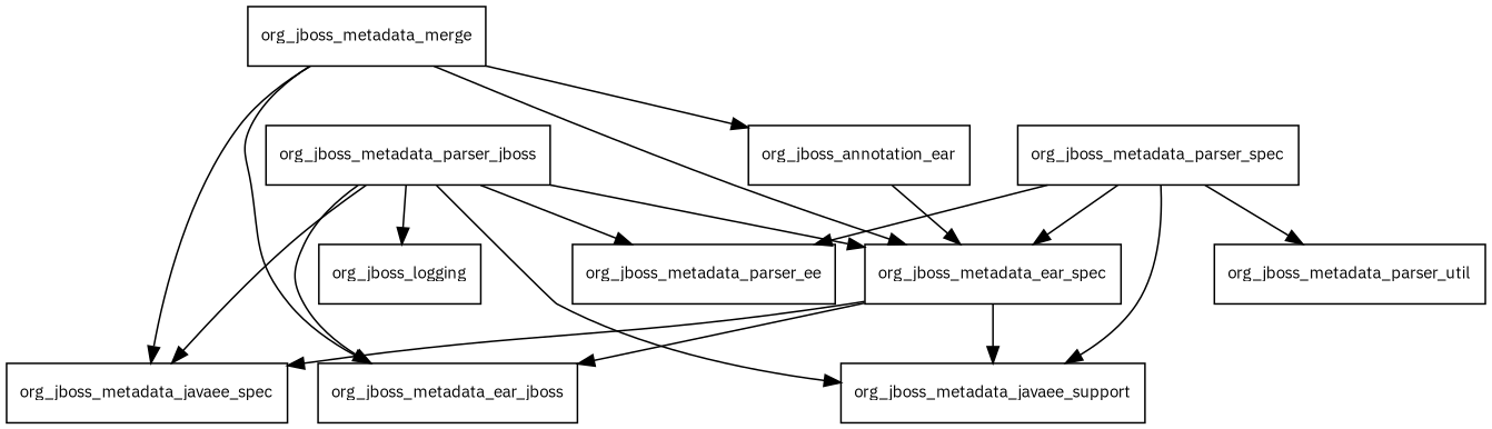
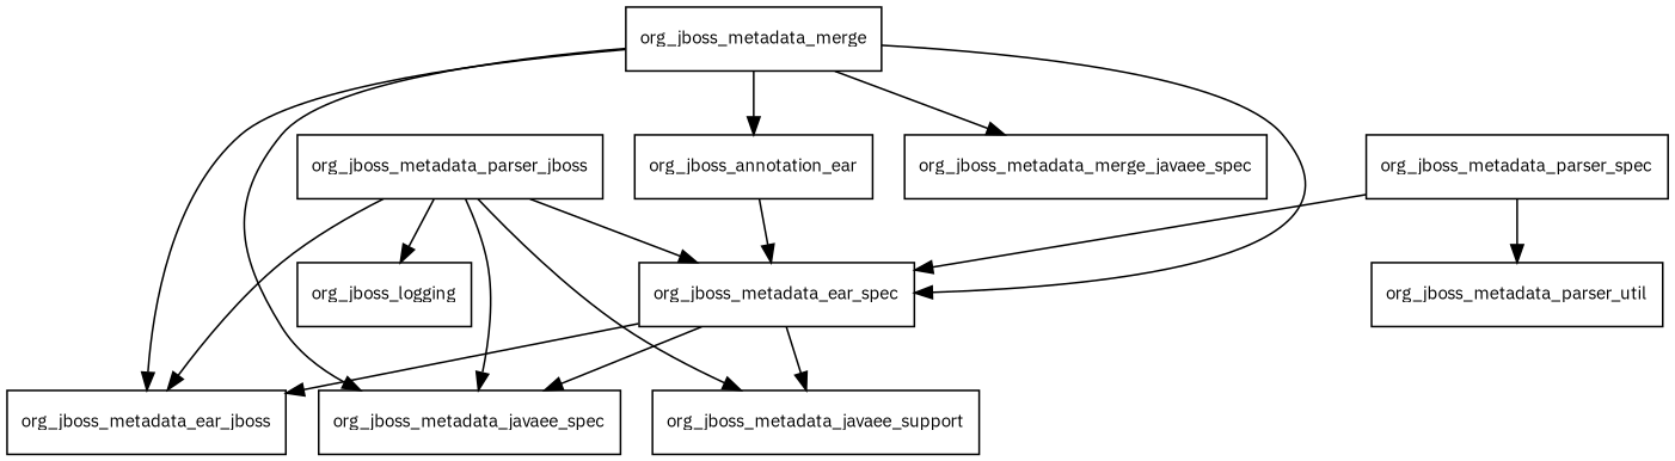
  digraph {
    fontname="IBM Plex Sans"
    node [fontname="IBM Plex Sans" fontsize=10.0 shape=box]
    edge [fontname="IBM Plex Sans"]
    org_jboss_annotation_ear
    org_jboss_metadata_ear_spec
    org_jboss_metadata_ear_jboss
    org_jboss_metadata_javaee_spec
    org_jboss_metadata_javaee_support
    org_jboss_metadata_merge
+   org_jboss_metadata_merge_javaee_spec
    org_jboss_metadata_parser_jboss
    org_jboss_logging
-   org_jboss_metadata_parser_ee
    org_jboss_metadata_parser_spec
    org_jboss_metadata_parser_util
    org_jboss_annotation_ear -> org_jboss_metadata_ear_spec
    org_jboss_metadata_ear_spec -> org_jboss_metadata_ear_jboss
    org_jboss_metadata_ear_spec -> org_jboss_metadata_javaee_spec
    org_jboss_metadata_ear_spec -> org_jboss_metadata_javaee_support
    org_jboss_metadata_merge -> org_jboss_annotation_ear
    org_jboss_metadata_merge -> org_jboss_metadata_ear_spec
    org_jboss_metadata_merge -> org_jboss_metadata_ear_jboss
    org_jboss_metadata_merge -> org_jboss_metadata_javaee_spec
+   org_jboss_metadata_merge -> org_jboss_metadata_merge_javaee_spec
    org_jboss_metadata_parser_jboss -> org_jboss_metadata_ear_spec
    org_jboss_metadata_parser_jboss -> org_jboss_metadata_ear_jboss
    org_jboss_metadata_parser_jboss -> org_jboss_metadata_javaee_spec
    org_jboss_metadata_parser_jboss -> org_jboss_metadata_javaee_support
    org_jboss_metadata_parser_jboss -> org_jboss_logging
-   org_jboss_metadata_parser_jboss -> org_jboss_metadata_parser_ee
    org_jboss_metadata_parser_spec -> org_jboss_metadata_ear_spec
-   org_jboss_metadata_parser_spec -> org_jboss_metadata_javaee_support
-   org_jboss_metadata_parser_spec -> org_jboss_metadata_parser_ee
    org_jboss_metadata_parser_spec -> org_jboss_metadata_parser_util
  }
